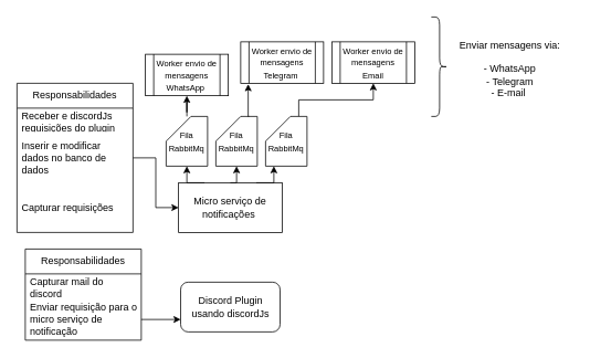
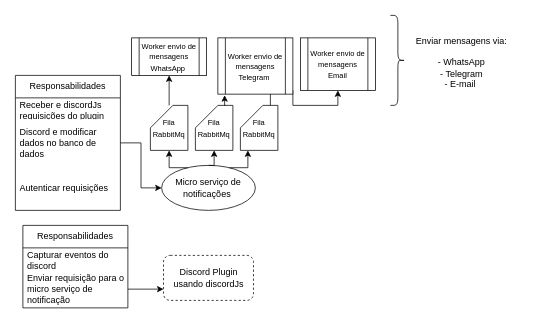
  <mxCell id="0" />
  <mxCell id="1" parent="0" />
- <mxCell id="2" value="Discord Plugin usando discordJs" style="rounded=1;whiteSpace=wrap;html=1;" vertex="1" parent="1"><mxGeometry x="217.5" y="340" width="120" height="60" as="geometry" /></mxCell>
- <mxCell id="3" value="Micro serviço de notificações&amp;nbsp;" style="rounded=0;whiteSpace=wrap;html=1;" vertex="1" parent="1"><mxGeometry x="215" y="220" width="125" height="60" as="geometry" /></mxCell>
+ <mxCell id="2" value="Discord Plugin usando discordJs" style="rounded=1;whiteSpace=wrap;html=1;dashed=1;" vertex="1" parent="1"><mxGeometry x="217.5" y="340" width="120" height="60" as="geometry" /></mxCell>
+ <mxCell id="3" value="Micro serviço de notificações&amp;nbsp;" style="ellipse;whiteSpace=wrap;html=1;" vertex="1" parent="1"><mxGeometry x="215" y="220" width="125" height="60" as="geometry" /></mxCell>
  <mxCell id="4" value="Responsabilidades" style="swimlane;fontStyle=0;childLayout=stackLayout;horizontal=1;startSize=30;horizontalStack=0;resizeParent=1;resizeParentMax=0;resizeLast=0;collapsible=1;marginBottom=0;whiteSpace=wrap;html=1;" vertex="1" parent="1"><mxGeometry x="30" y="300" width="140" height="110" as="geometry" /></mxCell>
- <mxCell id="5" value="Capturar mail do discord" style="text;strokeColor=none;fillColor=none;align=left;verticalAlign=middle;spacingLeft=4;spacingRight=4;overflow=hidden;points=[[0,0.5],[1,0.5]];portConstraint=eastwest;rotatable=0;whiteSpace=wrap;html=1;" vertex="1" parent="4"><mxGeometry y="30" width="140" height="30" as="geometry" /></mxCell>
+ <mxCell id="5" value="Capturar eventos do discord" style="text;strokeColor=none;fillColor=none;align=left;verticalAlign=middle;spacingLeft=4;spacingRight=4;overflow=hidden;points=[[0,0.5],[1,0.5]];portConstraint=eastwest;rotatable=0;whiteSpace=wrap;html=1;" vertex="1" parent="4"><mxGeometry y="30" width="140" height="30" as="geometry" /></mxCell>
  <mxCell id="6" value="Enviar requisição para o micro serviço de notificação&amp;nbsp;" style="text;strokeColor=none;fillColor=none;align=left;verticalAlign=middle;spacingLeft=4;spacingRight=4;overflow=hidden;points=[[0,0.5],[1,0.5]];portConstraint=eastwest;rotatable=0;whiteSpace=wrap;html=1;" vertex="1" parent="4"><mxGeometry y="60" width="140" height="50" as="geometry" /></mxCell>
  <mxCell id="7" style="edgeStyle=orthogonalEdgeStyle;rounded=0;orthogonalLoop=1;jettySize=auto;html=1;exitX=1;exitY=0.5;exitDx=0;exitDy=0;entryX=0;entryY=0.75;entryDx=0;entryDy=0;" edge="1" parent="1" source="6" target="2"><mxGeometry relative="1" as="geometry" /></mxCell>
  <mxCell id="8" style="edgeStyle=orthogonalEdgeStyle;rounded=0;orthogonalLoop=1;jettySize=auto;html=1;entryX=0;entryY=0.5;entryDx=0;entryDy=0;" edge="1" parent="1" source="9" target="3"><mxGeometry relative="1" as="geometry" /></mxCell>
  <mxCell id="9" value="Responsabilidades" style="swimlane;fontStyle=0;childLayout=stackLayout;horizontal=1;startSize=30;horizontalStack=0;resizeParent=1;resizeParentMax=0;resizeLast=0;collapsible=1;marginBottom=0;whiteSpace=wrap;html=1;" vertex="1" parent="1"><mxGeometry x="20" y="100" width="140" height="180" as="geometry"><mxRectangle x="30" y="140" width="140" height="30" as="alternateBounds" /></mxGeometry></mxCell>
  <mxCell id="10" value="Receber e discordJs requisições do plugin" style="text;strokeColor=none;fillColor=none;align=left;verticalAlign=middle;spacingLeft=4;spacingRight=4;overflow=hidden;points=[[0,0.5],[1,0.5]];portConstraint=eastwest;rotatable=0;whiteSpace=wrap;html=1;" vertex="1" parent="9"><mxGeometry y="30" width="140" height="30" as="geometry" /></mxCell>
- <mxCell id="11" value="Inserir e modificar dados no banco de dados" style="text;strokeColor=none;fillColor=none;align=left;verticalAlign=middle;spacingLeft=4;spacingRight=4;overflow=hidden;points=[[0,0.5],[1,0.5]];portConstraint=eastwest;rotatable=0;whiteSpace=wrap;html=1;" vertex="1" parent="9"><mxGeometry y="60" width="140" height="60" as="geometry" /></mxCell>
- <mxCell id="12" value="Capturar requisições&amp;nbsp;" style="text;strokeColor=none;fillColor=none;align=left;verticalAlign=middle;spacingLeft=4;spacingRight=4;overflow=hidden;points=[[0,0.5],[1,0.5]];portConstraint=eastwest;rotatable=0;whiteSpace=wrap;html=1;" vertex="1" parent="9"><mxGeometry y="120" width="140" height="60" as="geometry" /></mxCell>
+ <mxCell id="11" value="Discord e modificar dados no banco de dados" style="text;strokeColor=none;fillColor=none;align=left;verticalAlign=middle;spacingLeft=4;spacingRight=4;overflow=hidden;points=[[0,0.5],[1,0.5]];portConstraint=eastwest;rotatable=0;whiteSpace=wrap;html=1;" vertex="1" parent="9"><mxGeometry y="60" width="140" height="60" as="geometry" /></mxCell>
+ <mxCell id="12" value="Autenticar requisições&amp;nbsp;" style="text;strokeColor=none;fillColor=none;align=left;verticalAlign=middle;spacingLeft=4;spacingRight=4;overflow=hidden;points=[[0,0.5],[1,0.5]];portConstraint=eastwest;rotatable=0;whiteSpace=wrap;html=1;" vertex="1" parent="9"><mxGeometry y="120" width="140" height="60" as="geometry" /></mxCell>
  <mxCell id="13" style="edgeStyle=orthogonalEdgeStyle;rounded=0;orthogonalLoop=1;jettySize=auto;html=1;entryX=0.5;entryY=1;entryDx=0;entryDy=0;" edge="1" parent="1" source="14" target="21"><mxGeometry relative="1" as="geometry" /></mxCell>
  <mxCell id="14" value="&lt;font style=&quot;font-size: 10px;&quot;&gt;Fila RabbitMq&lt;/font&gt;" style="shape=card;whiteSpace=wrap;html=1;" vertex="1" parent="1"><mxGeometry x="200" y="140" width="50" height="60" as="geometry" /></mxCell>
  <mxCell id="15" style="edgeStyle=orthogonalEdgeStyle;rounded=0;orthogonalLoop=1;jettySize=auto;html=1;exitX=0.25;exitY=0;exitDx=0;exitDy=0;entryX=0.5;entryY=1;entryDx=0;entryDy=0;entryPerimeter=0;" edge="1" parent="1" source="3" target="14"><mxGeometry relative="1" as="geometry" /></mxCell>
  <mxCell id="16" value="&lt;font style=&quot;font-size: 10px;&quot;&gt;Fila RabbitMq&lt;/font&gt;" style="shape=card;whiteSpace=wrap;html=1;" vertex="1" parent="1"><mxGeometry x="260" y="140" width="50" height="60" as="geometry" /></mxCell>
  <mxCell id="17" style="edgeStyle=orthogonalEdgeStyle;rounded=0;orthogonalLoop=1;jettySize=auto;html=1;exitX=0.5;exitY=0;exitDx=0;exitDy=0;entryX=0.5;entryY=1;entryDx=0;entryDy=0;entryPerimeter=0;" edge="1" parent="1" source="3" target="16"><mxGeometry relative="1" as="geometry" /></mxCell>
  <mxCell id="18" style="edgeStyle=orthogonalEdgeStyle;rounded=0;orthogonalLoop=1;jettySize=auto;html=1;exitX=0;exitY=0;exitDx=40;exitDy=0;exitPerimeter=0;entryX=0.5;entryY=1;entryDx=0;entryDy=0;" edge="1" parent="1" source="19" target="24"><mxGeometry relative="1" as="geometry" /></mxCell>
  <mxCell id="19" value="&lt;font style=&quot;font-size: 10px;&quot;&gt;Fila RabbitMq&lt;/font&gt;" style="shape=card;whiteSpace=wrap;html=1;" vertex="1" parent="1"><mxGeometry x="320" y="140" width="50" height="60" as="geometry" /></mxCell>
  <mxCell id="20" style="edgeStyle=orthogonalEdgeStyle;rounded=0;orthogonalLoop=1;jettySize=auto;html=1;exitX=0.75;exitY=0;exitDx=0;exitDy=0;entryX=0.2;entryY=1;entryDx=0;entryDy=0;entryPerimeter=0;" edge="1" parent="1" source="3" target="19"><mxGeometry relative="1" as="geometry" /></mxCell>
- <mxCell id="21" value="&lt;font style=&quot;font-size: 10px;&quot;&gt;Worker envio de mensagens WhatsApp&amp;nbsp;&lt;/font&gt;" style="shape=process;whiteSpace=wrap;html=1;backgroundOutline=1;" vertex="1" parent="1"><mxGeometry x="175" y="65" width="100" height="50" as="geometry" /></mxCell>
- <mxCell id="22" value="&lt;font style=&quot;font-size: 10px;&quot;&gt;Worker envio de mensagens Telegram&amp;nbsp;&lt;/font&gt;" style="shape=process;whiteSpace=wrap;html=1;backgroundOutline=1;" vertex="1" parent="1"><mxGeometry x="290" y="50" width="100" height="50" as="geometry" /></mxCell>
+ <mxCell id="21" value="&lt;font style=&quot;font-size: 10px;&quot;&gt;Worker envio de mensagens WhatsApp&amp;nbsp;&lt;/font&gt;" style="shape=process;whiteSpace=wrap;html=1;backgroundOutline=1;" vertex="1" parent="1"><mxGeometry x="175" y="50" width="100" height="50" as="geometry" /></mxCell>
+ <mxCell id="22" value="&lt;font style=&quot;font-size: 10px;&quot;&gt;Worker envio de mensagens Telegram&amp;nbsp;&lt;/font&gt;" style="shape=process;whiteSpace=wrap;html=1;backgroundOutline=1;" vertex="1" parent="1"><mxGeometry x="290" y="50" width="100" height="75" as="geometry" /></mxCell>
  <mxCell id="23" style="edgeStyle=orthogonalEdgeStyle;rounded=0;orthogonalLoop=1;jettySize=auto;html=1;exitX=0;exitY=0;exitDx=40;exitDy=0;exitPerimeter=0;entryX=0.09;entryY=1.02;entryDx=0;entryDy=0;entryPerimeter=0;" edge="1" parent="1" source="16" target="22"><mxGeometry relative="1" as="geometry" /></mxCell>
- <mxCell id="24" value="&lt;font style=&quot;font-size: 10px;&quot;&gt;Worker envio de mensagens Email&lt;/font&gt;" style="shape=process;whiteSpace=wrap;html=1;backgroundOutline=1;" vertex="1" parent="1"><mxGeometry x="400" y="50" width="100" height="50" as="geometry" /></mxCell>
+ <mxCell id="24" value="&lt;font style=&quot;font-size: 10px;&quot;&gt;Worker envio de mensagens Email&lt;/font&gt;" style="shape=process;whiteSpace=wrap;html=1;backgroundOutline=1;" vertex="1" parent="1"><mxGeometry x="400" y="50" width="100" height="70" as="geometry" /></mxCell>
  <mxCell id="25" value="" style="shape=curlyBracket;whiteSpace=wrap;html=1;rounded=1;flipH=1;labelPosition=right;verticalLabelPosition=middle;align=left;verticalAlign=middle;" vertex="1" parent="1"><mxGeometry x="520" width="20" height="120" as="geometry" y="20" /></mxCell>
  <mxCell id="26" value="Enviar mensagens via:&lt;div&gt;&lt;br&gt;- WhatsApp&lt;/div&gt;&lt;div&gt;- Telegram&lt;br&gt;- E-mail&amp;nbsp;&lt;/div&gt;" style="text;html=1;align=center;verticalAlign=middle;whiteSpace=wrap;rounded=0;" vertex="1" parent="1"><mxGeometry x="540" y="50" width="150" height="65" as="geometry" /></mxCell>
